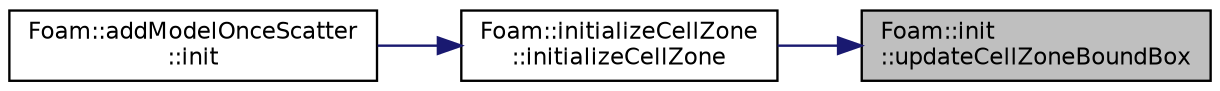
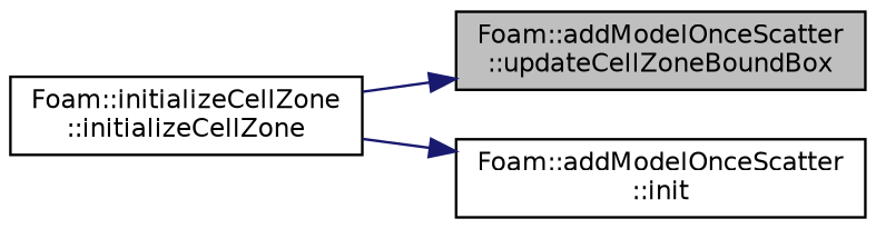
  digraph {
    rankdir=RL
    node [color=black fillcolor=white fontname=Helvetica fontsize=10 shape=record style=filled]
    edge [color=midnightblue dir=back fontname=Helvetica fontsize=10 labelfontname=Helvetica labelfontsize=10 style=solid]
-   n1 [fillcolor=grey75 fontcolor=black height=0.2 label="Foam::init\l::updateCellZoneBoundBox" width=0.4]
+   n1 [fillcolor=grey75 fontcolor=black height=0.2 label="Foam::addModelOnceScatter\l::updateCellZoneBoundBox" width=0.4]
    n2 [height=0.2 label="Foam::initializeCellZone\l::initializeCellZone" width=0.4]
    n3 [height=0.2 label="Foam::addModelOnceScatter\l::init" width=0.4]
    n1 -> n2
-   n2 -> n3
+   n3 -> n2
  }
